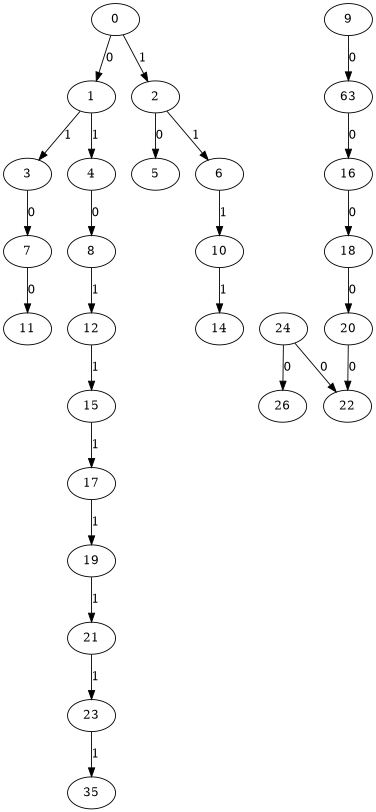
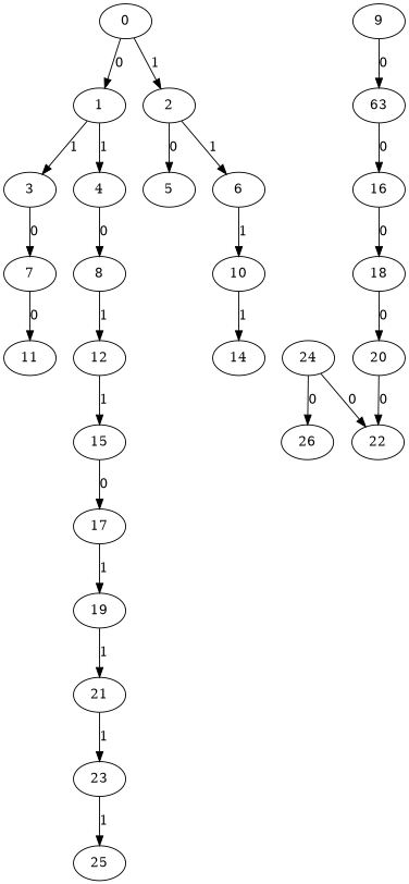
  digraph {
    0
    1
    2
    3
    4
    5
    6
    7
    8
    10
    11
    12
    n13 [label=63]
    9
    14
    15
    16
    17
    18
    19
    20
    21
    22
    23
-   25 [label=35]
+   25
    24
    26
    0 -> 1 [label="0 "]
    0 -> 2 [label="1 "]
    1 -> 3 [label="1 "]
    1 -> 4 [label="1 "]
    2 -> 5 [label="0 "]
    2 -> 6 [label="1 "]
    3 -> 7 [label="0 "]
    4 -> 8 [label="0 "]
    6 -> 10 [label="1 "]
    7 -> 11 [label="0 "]
    8 -> 12 [label="1 "]
    10 -> 14 [label="1 "]
    12 -> 15 [label="1 "]
    n13 -> 16 [label="0 "]
    9 -> n13 [label="0 "]
-   15 -> 17 [label="1 "]
+   15 -> 17 [label="0 "]
    16 -> 18 [label="0 "]
    17 -> 19 [label="1 "]
    18 -> 20 [label="0 "]
    19 -> 21 [label="1 "]
    20 -> 22 [label="0 "]
    21 -> 23 [label="1 "]
    23 -> 25 [label="1 "]
    24 -> 22 [label="0 "]
    24 -> 26 [label="0 "]
  }
